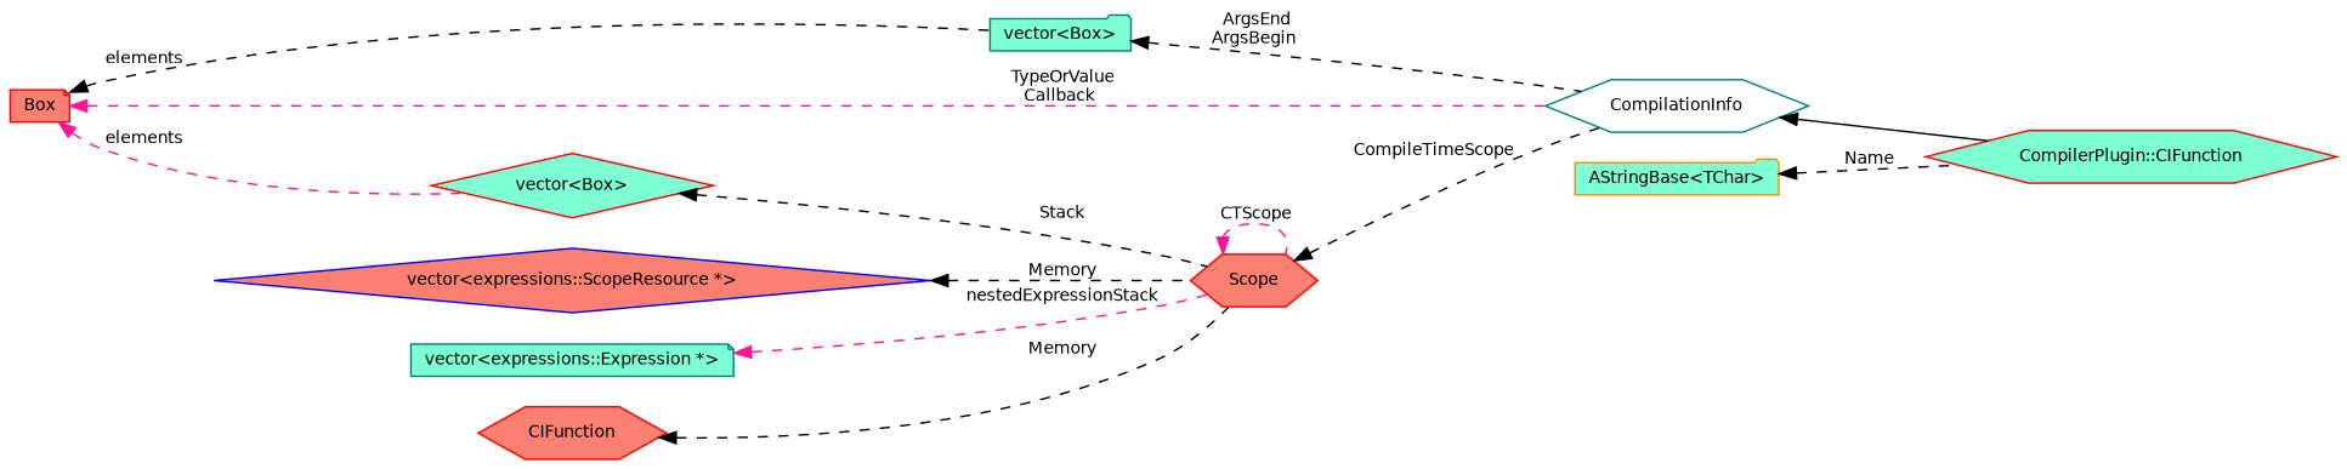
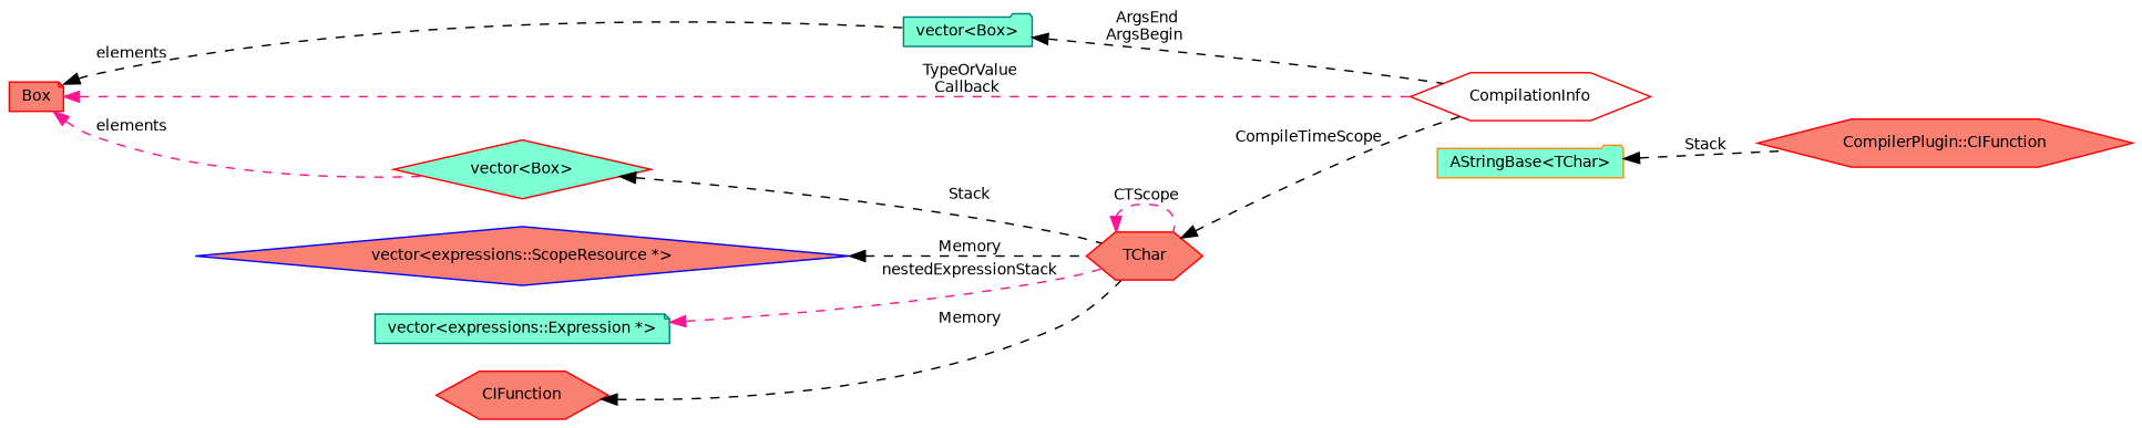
  digraph {
    rankdir=LR
    node [color=red fillcolor=salmon fontname=Helvetica fontsize=10 shape=hexagon style=filled]
    edge [color=black dir=back fontname=Helvetica fontsize=10 labelfontname=Helvetica labelfontsize=10 style=dashed]
-   n1 [fillcolor=aquamarine fontcolor=black height=0.2 label="CompilerPlugin::CIFunction" width=0.4]
+   n1 [fontcolor=black height=0.2 label="CompilerPlugin::CIFunction" width=0.4]
    n2 [color=teal fillcolor=aquamarine height=0.2 label="vector\<Box\>" shape=folder width=0.4]
-   n3 [color=teal fillcolor=white height=0.2 label=CompilationInfo width=0.4]
+   n3 [fillcolor=white height=0.2 label=CompilationInfo width=0.4]
    n4 [color=blue height=0.2 label="vector\<expressions::ScopeResource *\>" shape=diamond width=0.4]
-   n5 [height=0.2 label=Scope width=0.4]
+   n5 [height=0.2 label=TChar width=0.4]
    n6 [color=teal fillcolor=aquamarine height=0.2 label="vector\<expressions::Expression *\>" shape=note width=0.4]
    n7 [fillcolor=aquamarine height=0.2 label="vector\<Box\>" shape=diamond width=0.4]
    n8 [color=darkorange fillcolor=aquamarine height=0.2 label="AStringBase\<TChar\>" shape=folder width=0.4]
    n9 [height=0.2 label=Box shape=note width=0.4]
    n10 [height=0.2 label=CIFunction width=0.4]
    n2 -> n3 [label=" ArgsEnd\nArgsBegin"]
-   n3 -> n1 [style=solid]
    n4 -> n5 [label=" Memory"]
    n5 -> n3 [label=" CompileTimeScope"]
    n5 -> n5 [color=deeppink label=" CTScope"]
    n6 -> n5 [color=deeppink label=" nestedExpressionStack"]
    n7 -> n5 [label=" Stack"]
-   n8 -> n1 [label=" Name"]
+   n8 -> n1 [label=" Stack"]
    n9 -> n2 [label=" elements"]
    n9 -> n3 [color=deeppink label=" TypeOrValue\nCallback"]
    n9 -> n7 [color=deeppink label=" elements"]
    n10 -> n5 [label=" Memory"]
  }
